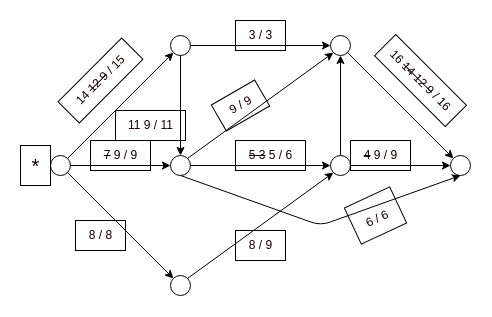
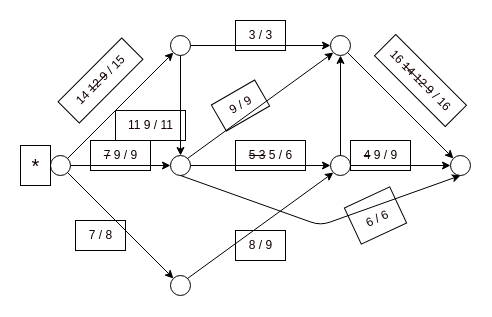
  <mxCell id="0" />
  <mxCell id="1" parent="0" />
  <mxCell id="2" value="" style="endArrow=none;html=1;entryX=1;entryY=0.5;entryDx=0;entryDy=0;exitX=0;exitY=0.5;exitDx=0;exitDy=0;endFill=0;startArrow=classic;startFill=1;strokeColor=#000000;fontColor=#130101;" edge="1" parent="1" source="5" target="4"><mxGeometry width="50" height="50" relative="1" as="geometry"><mxPoint x="340" y="85" as="sourcePoint" /><mxPoint x="180" y="85" as="targetPoint" /></mxGeometry></mxCell>
  <mxCell id="3" value="" style="ellipse;whiteSpace=wrap;html=1;strokeColor=#000000;fontColor=#130101;" vertex="1" parent="1"><mxGeometry x="170" y="275" width="20" height="20" as="geometry" /></mxCell>
  <mxCell id="4" value="" style="ellipse;whiteSpace=wrap;html=1;strokeColor=#000000;fontColor=#130101;" vertex="1" parent="1"><mxGeometry x="170" y="35" width="20" height="20" as="geometry" /></mxCell>
  <mxCell id="5" value="" style="ellipse;whiteSpace=wrap;html=1;strokeColor=#000000;fontColor=#130101;" vertex="1" parent="1"><mxGeometry x="330" y="35" width="20" height="20" as="geometry" /></mxCell>
  <mxCell id="6" value="" style="ellipse;whiteSpace=wrap;html=1;strokeColor=#000000;fontColor=#130101;" vertex="1" parent="1"><mxGeometry x="450" y="155" width="20" height="20" as="geometry" /></mxCell>
  <mxCell id="7" value="" style="ellipse;whiteSpace=wrap;html=1;strokeColor=#000000;fontColor=#130101;" vertex="1" parent="1"><mxGeometry x="330" y="155" width="20" height="20" as="geometry" /></mxCell>
  <mxCell id="8" value="" style="ellipse;whiteSpace=wrap;html=1;strokeColor=#000000;fontColor=#130101;" vertex="1" parent="1"><mxGeometry x="170" y="155" width="20" height="20" as="geometry" /></mxCell>
  <mxCell id="9" value="" style="ellipse;whiteSpace=wrap;html=1;strokeColor=#000000;fontColor=#130101;" vertex="1" parent="1"><mxGeometry x="50" y="155" width="20" height="20" as="geometry" /></mxCell>
  <mxCell id="10" value="" style="endArrow=classic;html=1;entryX=0;entryY=1;entryDx=0;entryDy=0;exitX=1;exitY=0;exitDx=0;exitDy=0;endFill=1;strokeColor=#000000;fontColor=#130101;" edge="1" parent="1" source="9" target="4"><mxGeometry width="50" height="50" relative="1" as="geometry"><mxPoint x="340" y="55" as="sourcePoint" /><mxPoint x="200" y="55" as="targetPoint" /></mxGeometry></mxCell>
  <mxCell id="11" value="" style="endArrow=none;html=1;entryX=0.5;entryY=1;entryDx=0;entryDy=0;exitX=0.5;exitY=0;exitDx=0;exitDy=0;endFill=0;startArrow=classic;startFill=1;strokeColor=#000000;fontColor=#130101;" edge="1" parent="1" source="8" target="4"><mxGeometry width="50" height="50" relative="1" as="geometry"><mxPoint x="350" y="65" as="sourcePoint" /><mxPoint x="210" y="65" as="targetPoint" /></mxGeometry></mxCell>
  <mxCell id="12" value="" style="endArrow=none;html=1;entryX=1;entryY=0;entryDx=0;entryDy=0;exitX=0;exitY=1;exitDx=0;exitDy=0;endFill=0;startArrow=classic;startFill=1;strokeColor=#000000;fontColor=#130101;" edge="1" parent="1" source="5" target="8"><mxGeometry width="50" height="50" relative="1" as="geometry"><mxPoint x="360" y="75" as="sourcePoint" /><mxPoint x="220" y="75" as="targetPoint" /></mxGeometry></mxCell>
  <mxCell id="13" value="" style="endArrow=none;html=1;entryX=1;entryY=0.5;entryDx=0;entryDy=0;exitX=0;exitY=0.5;exitDx=0;exitDy=0;endFill=0;startArrow=classic;startFill=1;strokeColor=#000000;fontColor=#130101;" edge="1" parent="1" source="8" target="9"><mxGeometry width="50" height="50" relative="1" as="geometry"><mxPoint x="370" y="85" as="sourcePoint" /><mxPoint x="230" y="85" as="targetPoint" /></mxGeometry></mxCell>
  <mxCell id="14" value="" style="endArrow=none;html=1;entryX=1;entryY=0.5;entryDx=0;entryDy=0;exitX=0;exitY=0.5;exitDx=0;exitDy=0;endFill=0;startArrow=classic;startFill=1;strokeColor=#000000;fontColor=#130101;" edge="1" parent="1" source="7" target="8"><mxGeometry width="50" height="50" relative="1" as="geometry"><mxPoint x="380" y="95" as="sourcePoint" /><mxPoint x="240" y="95" as="targetPoint" /></mxGeometry></mxCell>
  <mxCell id="15" value="" style="endArrow=none;html=1;entryX=1;entryY=0.5;entryDx=0;entryDy=0;exitX=0;exitY=0.5;exitDx=0;exitDy=0;startArrow=classic;startFill=1;strokeColor=#000000;fontColor=#130101;" edge="1" parent="1" source="6" target="7"><mxGeometry width="50" height="50" relative="1" as="geometry"><mxPoint x="390" y="105" as="sourcePoint" /><mxPoint x="250" y="105" as="targetPoint" /></mxGeometry></mxCell>
  <mxCell id="16" value="" style="endArrow=none;html=1;entryX=1;entryY=1;entryDx=0;entryDy=0;exitX=0;exitY=0;exitDx=0;exitDy=0;endFill=0;startArrow=classic;startFill=1;strokeColor=#000000;fontColor=#130101;" edge="1" parent="1" source="6" target="5"><mxGeometry width="50" height="50" relative="1" as="geometry"><mxPoint x="400" y="115" as="sourcePoint" /><mxPoint x="260" y="115" as="targetPoint" /></mxGeometry></mxCell>
  <mxCell id="17" value="" style="endArrow=classic;html=1;entryX=0.5;entryY=1;entryDx=0;entryDy=0;exitX=0.5;exitY=0;exitDx=0;exitDy=0;endFill=1;strokeColor=#000000;fontColor=#130101;" edge="1" parent="1" source="7" target="5"><mxGeometry width="50" height="50" relative="1" as="geometry"><mxPoint x="410" y="125" as="sourcePoint" /><mxPoint x="270" y="125" as="targetPoint" /></mxGeometry></mxCell>
  <mxCell id="18" value="" style="endArrow=none;html=1;entryX=1;entryY=1;entryDx=0;entryDy=0;exitX=0;exitY=0;exitDx=0;exitDy=0;endFill=0;startArrow=classic;startFill=1;strokeColor=#000000;fontColor=#130101;" edge="1" parent="1" source="3" target="9"><mxGeometry width="50" height="50" relative="1" as="geometry"><mxPoint x="420" y="135" as="sourcePoint" /><mxPoint x="280" y="135" as="targetPoint" /></mxGeometry></mxCell>
  <mxCell id="19" value="" style="endArrow=none;html=1;entryX=1;entryY=0;entryDx=0;entryDy=0;exitX=0;exitY=1;exitDx=0;exitDy=0;endFill=0;startArrow=classic;startFill=1;strokeColor=#000000;fontColor=#130101;" edge="1" parent="1" source="7" target="3"><mxGeometry width="50" height="50" relative="1" as="geometry"><mxPoint x="430" y="145" as="sourcePoint" /><mxPoint x="290" y="145" as="targetPoint" /></mxGeometry></mxCell>
  <mxCell id="20" value="14 &lt;strike&gt;12 9&lt;/strike&gt; / 15" style="text;html=1;align=center;verticalAlign=middle;resizable=0;points=[];autosize=1;strokeColor=#000000;fillColor=none;rotation=-45;fontColor=#130101;" vertex="1" parent="1"><mxGeometry x="55" y="65" width="90" height="30" as="geometry" /></mxCell>
  <mxCell id="21" value="3 / 3" style="text;html=1;align=center;verticalAlign=middle;resizable=0;points=[];autosize=1;strokeColor=#000000;fillColor=none;fontColor=#130101;" vertex="1" parent="1"><mxGeometry x="235" y="20" width="50" height="30" as="geometry" /></mxCell>
- <mxCell id="22" value="8 / 8" style="text;html=1;align=center;verticalAlign=middle;resizable=0;points=[];autosize=1;strokeColor=#000000;fillColor=none;fontColor=#130101;" vertex="1" parent="1"><mxGeometry x="75" y="220" width="50" height="30" as="geometry" /></mxCell>
+ <mxCell id="22" value="7 / 8" style="text;html=1;align=center;verticalAlign=middle;resizable=0;points=[];autosize=1;strokeColor=#000000;fillColor=none;fontColor=#130101;" vertex="1" parent="1"><mxGeometry x="75" y="220" width="50" height="30" as="geometry" /></mxCell>
  <mxCell id="23" value="8 / 9" style="text;html=1;align=center;verticalAlign=middle;resizable=0;points=[];autosize=1;strokeColor=#000000;fillColor=none;fontColor=#130101;" vertex="1" parent="1"><mxGeometry x="235" y="230" width="50" height="30" as="geometry" /></mxCell>
  <mxCell id="24" value="&lt;strike&gt;5 3&lt;/strike&gt; 5 / 6" style="text;html=1;align=center;verticalAlign=middle;resizable=0;points=[];autosize=1;strokeColor=#000000;fillColor=none;fontColor=#130101;" vertex="1" parent="1"><mxGeometry x="235" y="140" width="70" height="30" as="geometry" /></mxCell>
  <mxCell id="25" value="16 &lt;strike&gt;14 12 9&lt;/strike&gt; / 16" style="text;html=1;align=center;verticalAlign=middle;resizable=0;points=[];autosize=1;strokeColor=#000000;fillColor=none;rotation=45;fontColor=#130101;" vertex="1" parent="1"><mxGeometry x="370" y="65" width="100" height="30" as="geometry" /></mxCell>
  <mxCell id="26" value="&lt;strike&gt;4&lt;/strike&gt; 9 / 9" style="text;html=1;align=center;verticalAlign=middle;resizable=0;points=[];autosize=1;strokeColor=#000000;fillColor=none;fontColor=#130101;" vertex="1" parent="1"><mxGeometry x="350" y="140" width="60" height="30" as="geometry" /></mxCell>
  <mxCell id="27" value="9 / 9" style="text;html=1;align=center;verticalAlign=middle;resizable=0;points=[];autosize=1;strokeColor=#000000;fillColor=none;rotation=-30;fontColor=#130101;" vertex="1" parent="1"><mxGeometry x="215" y="90" width="50" height="30" as="geometry" /></mxCell>
  <mxCell id="28" value="11 9 / 11" style="text;html=1;align=center;verticalAlign=middle;resizable=0;points=[];autosize=1;strokeColor=#000000;fillColor=none;fontColor=#130101;" vertex="1" parent="1"><mxGeometry x="115" y="110" width="70" height="30" as="geometry" /></mxCell>
  <mxCell id="29" value="&lt;strike&gt;7&lt;/strike&gt; 9 / 9" style="text;html=1;align=center;verticalAlign=middle;resizable=0;points=[];autosize=1;strokeColor=#000000;fillColor=none;fontColor=#130101;" vertex="1" parent="1"><mxGeometry x="90" y="140" width="60" height="30" as="geometry" /></mxCell>
  <mxCell id="30" value="&lt;font style=&quot;font-size: 20px;&quot;&gt;*&lt;/font&gt;" style="text;html=1;align=center;verticalAlign=middle;resizable=0;points=[];autosize=1;strokeColor=#000000;fillColor=none;fontColor=#130101;" vertex="1" parent="1"><mxGeometry x="20" y="145" width="30" height="40" as="geometry" /></mxCell>
  <mxCell id="31" value="" style="endArrow=classic;html=1;fontSize=20;exitX=0.5;exitY=1;exitDx=0;exitDy=0;entryX=0.5;entryY=1;entryDx=0;entryDy=0;endFill=1;strokeColor=#000000;fontColor=#130101;" edge="1" parent="1" source="8" target="6"><mxGeometry width="50" height="50" relative="1" as="geometry"><mxPoint x="160" y="45" as="sourcePoint" /><mxPoint x="210" y="-5" as="targetPoint" /><Array as="points"><mxPoint x="320" y="225" /></Array></mxGeometry></mxCell>
  <mxCell id="32" value="&lt;font style=&quot;font-size: 12px;&quot;&gt;6 / 6&lt;/font&gt;" style="text;html=1;align=center;verticalAlign=middle;resizable=0;points=[];autosize=1;strokeColor=#000000;fillColor=none;fontSize=20;rotation=-25;fontColor=#130101;" vertex="1" parent="1"><mxGeometry x="350" y="195" width="50" height="40" as="geometry" /></mxCell>
